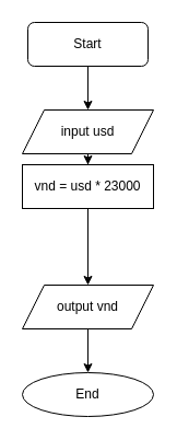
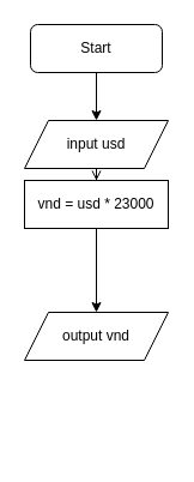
  <mxCell id="0" />
  <mxCell id="1" parent="0" />
  <mxCell id="2" value="" style="edgeStyle=orthogonalEdgeStyle;rounded=0;orthogonalLoop=1;jettySize=auto;html=1;" edge="1" parent="1" source="3" target="5"><mxGeometry relative="1" as="geometry" /></mxCell>
  <mxCell id="3" value="Start" style="whiteSpace=wrap;html=1;rounded=1;" vertex="1" parent="1"><mxGeometry x="25" y="20" width="110" height="40" as="geometry" /></mxCell>
- <mxCell id="4" value="" style="edgeStyle=orthogonalEdgeStyle;rounded=0;orthogonalLoop=1;jettySize=auto;html=1;" edge="1" parent="1" source="5" target="7"><mxGeometry relative="1" as="geometry" /></mxCell>
+ <mxCell id="4" value="" style="edgeStyle=orthogonalEdgeStyle;rounded=0;orthogonalLoop=1;jettySize=auto;html=1;endArrow=open;" edge="1" parent="1" source="5" target="7"><mxGeometry relative="1" as="geometry" /></mxCell>
  <mxCell id="5" value="input usd" style="shape=parallelogram;perimeter=parallelogramPerimeter;whiteSpace=wrap;html=1;fixedSize=1;" vertex="1" parent="1"><mxGeometry x="20" y="100" width="120" height="40" as="geometry" /></mxCell>
  <mxCell id="6" value="" style="edgeStyle=orthogonalEdgeStyle;rounded=0;orthogonalLoop=1;jettySize=auto;html=1;" edge="1" parent="1" source="7" target="9"><mxGeometry relative="1" as="geometry" /></mxCell>
  <mxCell id="7" value="vnd = usd * 23000" style="rounded=0;whiteSpace=wrap;html=1;" vertex="1" parent="1"><mxGeometry x="20" y="150" width="120" height="40" as="geometry" /></mxCell>
- <mxCell id="8" value="" style="edgeStyle=orthogonalEdgeStyle;rounded=0;orthogonalLoop=1;jettySize=auto;html=1;" edge="1" parent="1" source="9" target="10"><mxGeometry relative="1" as="geometry" /></mxCell>
  <mxCell id="9" value="output vnd" style="shape=parallelogram;perimeter=parallelogramPerimeter;whiteSpace=wrap;html=1;fixedSize=1;" vertex="1" parent="1"><mxGeometry x="20" y="260" width="120" height="40" as="geometry" /></mxCell>
- <mxCell id="10" value="End" style="ellipse;whiteSpace=wrap;html=1;" vertex="1" parent="1"><mxGeometry x="20" y="340" width="120" height="40" as="geometry" /></mxCell>
